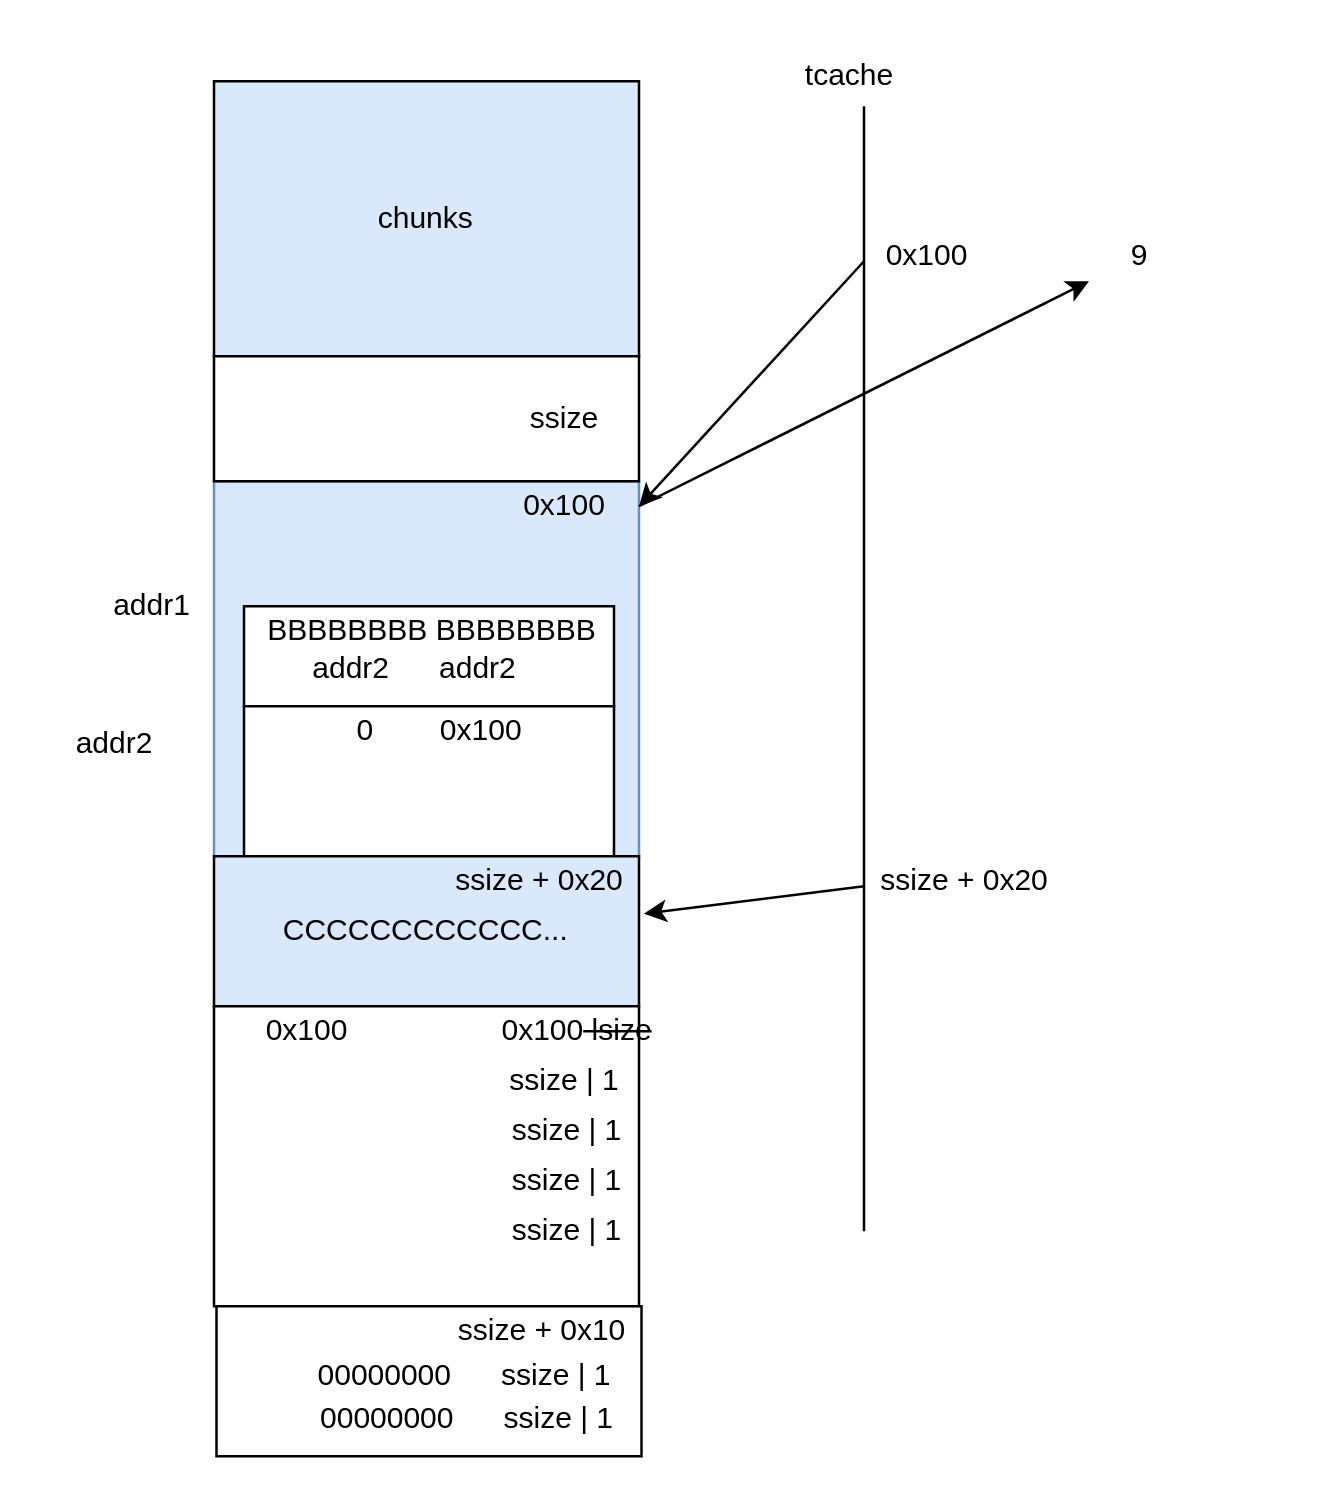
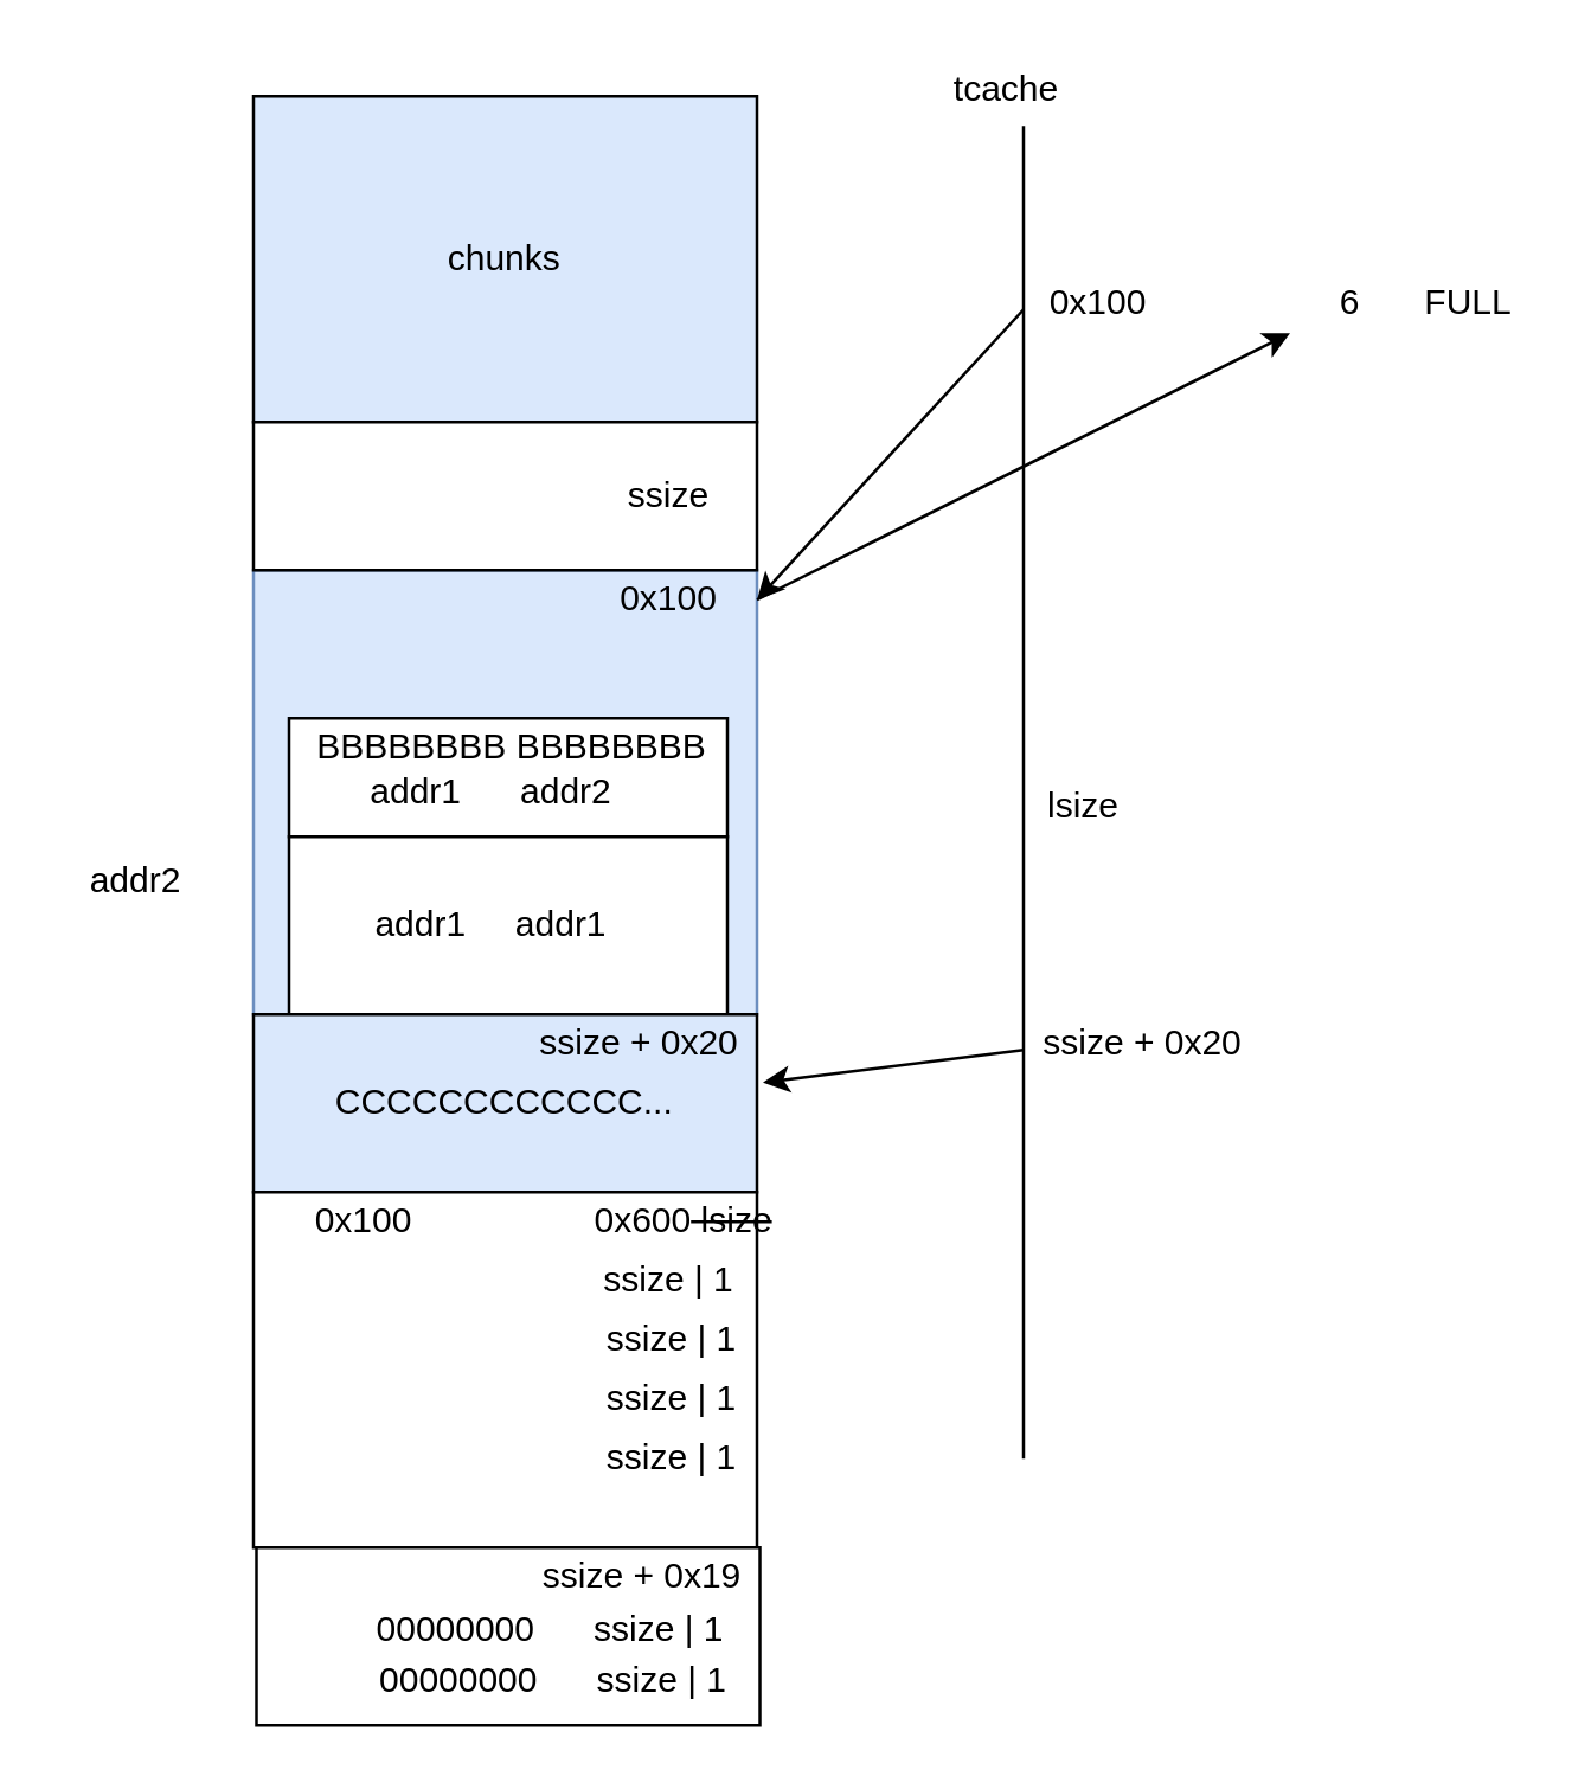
  <mxCell id="0" />
  <mxCell id="1" parent="0" />
  <mxCell id="2" value="chunks" style="rounded=0;whiteSpace=wrap;html=1;fillColor=#dae8fc;" vertex="1" parent="1"><mxGeometry x="85" y="32" width="170" height="110" as="geometry" /></mxCell>
  <mxCell id="3" value="" style="rounded=0;whiteSpace=wrap;html=1;fillColor=#dae8fc;strokeColor=#6c8ebf;" vertex="1" parent="1"><mxGeometry x="85" y="192" width="170" height="150" as="geometry" /></mxCell>
  <mxCell id="4" value="" style="rounded=0;whiteSpace=wrap;html=1;" vertex="1" parent="1"><mxGeometry x="85" y="142" width="170" height="50" as="geometry" /></mxCell>
  <mxCell id="5" value="ssize" style="text;html=1;align=center;verticalAlign=middle;resizable=0;points=[];autosize=1;" vertex="1" parent="1"><mxGeometry x="205" y="157" width="40" height="20" as="geometry" /></mxCell>
  <mxCell id="6" value="0x100" style="text;html=1;align=center;verticalAlign=middle;resizable=0;points=[];autosize=1;" vertex="1" parent="1"><mxGeometry x="200" y="192" width="50" height="20" as="geometry" /></mxCell>
  <mxCell id="7" value="" style="rounded=0;whiteSpace=wrap;html=1;" vertex="1" parent="1"><mxGeometry x="97" y="242" width="148" height="40" as="geometry" /></mxCell>
  <mxCell id="8" value="BBBBBBBB BBBBBBBB" style="text;html=1;align=center;verticalAlign=middle;resizable=0;points=[];autosize=1;" vertex="1" parent="1"><mxGeometry x="97" y="242" width="150" height="20" as="geometry" /></mxCell>
- <mxCell id="9" value="addr2&amp;nbsp; &amp;nbsp; &amp;nbsp; addr2" style="text;html=1;align=center;verticalAlign=middle;resizable=0;points=[];autosize=1;" vertex="1" parent="1"><mxGeometry x="115" y="257" width="100" height="20" as="geometry" /></mxCell>
+ <mxCell id="9" value="addr1&amp;nbsp; &amp;nbsp; &amp;nbsp; addr2" style="text;html=1;align=center;verticalAlign=middle;resizable=0;points=[];autosize=1;" vertex="1" parent="1"><mxGeometry x="115" y="257" width="100" height="20" as="geometry" /></mxCell>
  <mxCell id="10" value="" style="rounded=0;whiteSpace=wrap;html=1;" vertex="1" parent="1"><mxGeometry x="97" y="282" width="148" height="60" as="geometry" /></mxCell>
- <mxCell id="11" value="0&amp;nbsp; &amp;nbsp; &amp;nbsp; &amp;nbsp; 0x100" style="text;html=1;align=center;verticalAlign=middle;resizable=0;points=[];autosize=1;" vertex="1" parent="1"><mxGeometry x="135" y="282" width="80" height="20" as="geometry" /></mxCell>
+ <mxCell id="12" value="addr1&amp;nbsp; &amp;nbsp; &amp;nbsp;addr1" style="text;html=1;align=center;verticalAlign=middle;resizable=0;points=[];autosize=1;" vertex="1" parent="1"><mxGeometry x="120" y="302" width="90" height="20" as="geometry" /></mxCell>
  <mxCell id="13" value="" style="endArrow=none;html=1;" edge="1" parent="1"><mxGeometry width="50" height="50" relative="1" as="geometry"><mxPoint x="345" y="492" as="sourcePoint" /><mxPoint x="345" y="42" as="targetPoint" /></mxGeometry></mxCell>
  <mxCell id="14" value="tcache" style="text;html=1;align=center;verticalAlign=middle;resizable=0;points=[];autosize=1;" vertex="1" parent="1"><mxGeometry x="314" y="20" width="50" height="20" as="geometry" /></mxCell>
  <mxCell id="15" value="0x100" style="text;html=1;align=center;verticalAlign=middle;resizable=0;points=[];autosize=1;" vertex="1" parent="1"><mxGeometry x="345" y="92" width="50" height="20" as="geometry" /></mxCell>
- <mxCell id="16" value="9" style="text;html=1;align=center;verticalAlign=middle;resizable=0;points=[];autosize=1;" vertex="1" parent="1"><mxGeometry x="445" y="92" width="20" height="20" as="geometry" /></mxCell>
- <mxCell id="17" value="addr1" style="text;html=1;align=center;verticalAlign=middle;resizable=0;points=[];autosize=1;" vertex="1" parent="1"><mxGeometry x="35" y="232" width="50" height="20" as="geometry" /></mxCell>
+ <mxCell id="16" value="6" style="text;html=1;align=center;verticalAlign=middle;resizable=0;points=[];autosize=1;" vertex="1" parent="1"><mxGeometry x="445" y="92" width="20" height="20" as="geometry" /></mxCell>
  <mxCell id="18" value="addr2" style="text;html=1;align=center;verticalAlign=middle;resizable=0;points=[];autosize=1;" vertex="1" parent="1"><mxGeometry x="20" y="287" width="50" height="20" as="geometry" /></mxCell>
  <mxCell id="19" value="" style="endArrow=classic;html=1;exitX=0;exitY=0.6;exitDx=0;exitDy=0;exitPerimeter=0;entryX=1;entryY=0.067;entryDx=0;entryDy=0;entryPerimeter=0;" edge="1" parent="1" source="15" target="3"><mxGeometry width="50" height="50" relative="1" as="geometry"><mxPoint x="235" y="252" as="sourcePoint" /><mxPoint x="285" y="202" as="targetPoint" /></mxGeometry></mxCell>
  <mxCell id="20" value="" style="endArrow=classic;html=1;" edge="1" parent="1"><mxGeometry width="50" height="50" relative="1" as="geometry"><mxPoint x="255" y="202" as="sourcePoint" /><mxPoint x="435" y="112" as="targetPoint" /></mxGeometry></mxCell>
  <mxCell id="21" value="CCCCCCCCCCCC..." style="rounded=0;whiteSpace=wrap;html=1;fillColor=#dae8fc;" vertex="1" parent="1"><mxGeometry x="85" y="342" width="170" height="60" as="geometry" /></mxCell>
  <mxCell id="22" value="ssize + 0x20" style="text;html=1;align=center;verticalAlign=middle;resizable=0;points=[];autosize=1;" vertex="1" parent="1"><mxGeometry x="175" y="342" width="80" height="20" as="geometry" /></mxCell>
  <mxCell id="23" value="" style="rounded=0;whiteSpace=wrap;html=1;" vertex="1" parent="1"><mxGeometry x="85" y="402" width="170" height="120" as="geometry" /></mxCell>
- <mxCell id="24" value="0x100&lt;strike&gt; lsize&lt;/strike&gt;" style="text;html=1;align=center;verticalAlign=middle;resizable=0;points=[];autosize=1;" vertex="1" parent="1"><mxGeometry x="190" y="402" width="80" height="20" as="geometry" /></mxCell>
+ <mxCell id="24" value="0x600&lt;strike&gt; lsize&lt;/strike&gt;" style="text;html=1;align=center;verticalAlign=middle;resizable=0;points=[];autosize=1;" vertex="1" parent="1"><mxGeometry x="190" y="402" width="80" height="20" as="geometry" /></mxCell>
+ <mxCell id="25" value="lsize" style="text;html=1;align=center;verticalAlign=middle;resizable=0;points=[];autosize=1;" vertex="1" parent="1"><mxGeometry x="345" y="262" width="40" height="20" as="geometry" /></mxCell>
  <mxCell id="26" value="ssize + 0x20" style="text;html=1;align=center;verticalAlign=middle;resizable=0;points=[];autosize=1;" vertex="1" parent="1"><mxGeometry x="345" y="342" width="80" height="20" as="geometry" /></mxCell>
  <mxCell id="27" value="" style="endArrow=classic;html=1;exitX=0;exitY=0.6;exitDx=0;exitDy=0;exitPerimeter=0;entryX=1.025;entryY=1.15;entryDx=0;entryDy=0;entryPerimeter=0;" edge="1" parent="1" source="26" target="22"><mxGeometry width="50" height="50" relative="1" as="geometry"><mxPoint x="235" y="302" as="sourcePoint" /><mxPoint x="256" y="588" as="targetPoint" /></mxGeometry></mxCell>
  <mxCell id="28" value="" style="rounded=0;whiteSpace=wrap;html=1;" vertex="1" parent="1"><mxGeometry x="86" y="522" width="170" height="60" as="geometry" /></mxCell>
- <mxCell id="29" value="ssize + 0x10" style="text;html=1;align=center;verticalAlign=middle;resizable=0;points=[];autosize=1;" vertex="1" parent="1"><mxGeometry x="176" y="522" width="80" height="20" as="geometry" /></mxCell>
+ <mxCell id="29" value="ssize + 0x19" style="text;html=1;align=center;verticalAlign=middle;resizable=0;points=[];autosize=1;" vertex="1" parent="1"><mxGeometry x="176" y="522" width="80" height="20" as="geometry" /></mxCell>
  <mxCell id="30" value="00000000&amp;nbsp; &amp;nbsp; &amp;nbsp; ssize | 1" style="text;html=1;align=center;verticalAlign=middle;resizable=0;points=[];autosize=1;" vertex="1" parent="1"><mxGeometry x="120" y="540" width="130" height="20" as="geometry" /></mxCell>
  <mxCell id="31" value="00000000&amp;nbsp; &amp;nbsp; &amp;nbsp; ssize | 1" style="text;html=1;align=center;verticalAlign=middle;resizable=0;points=[];autosize=1;" vertex="1" parent="1"><mxGeometry x="121" y="557" width="130" height="20" as="geometry" /></mxCell>
  <mxCell id="32" value="0x100" style="text;html=1;align=center;verticalAlign=middle;resizable=0;points=[];autosize=1;" vertex="1" parent="1"><mxGeometry x="97" y="402" width="50" height="20" as="geometry" /></mxCell>
+ <mxCell id="33" value="FULL&lt;br&gt;" style="text;html=1;align=center;verticalAlign=middle;resizable=0;points=[];autosize=1;" vertex="1" parent="1"><mxGeometry x="475" y="92" width="40" height="20" as="geometry" /></mxCell>
  <mxCell id="34" value="ssize | 1" style="text;html=1;align=center;verticalAlign=middle;resizable=0;points=[];autosize=1;" vertex="1" parent="1"><mxGeometry x="195" y="422" width="60" height="20" as="geometry" /></mxCell>
  <mxCell id="35" value="ssize | 1" style="text;html=1;align=center;verticalAlign=middle;resizable=0;points=[];autosize=1;" vertex="1" parent="1"><mxGeometry x="196" y="442" width="60" height="20" as="geometry" /></mxCell>
  <mxCell id="36" value="ssize | 1" style="text;html=1;align=center;verticalAlign=middle;resizable=0;points=[];autosize=1;" vertex="1" parent="1"><mxGeometry x="196" y="462" width="60" height="20" as="geometry" /></mxCell>
  <mxCell id="37" value="ssize | 1" style="text;html=1;align=center;verticalAlign=middle;resizable=0;points=[];autosize=1;" vertex="1" parent="1"><mxGeometry x="196" y="482" width="60" height="20" as="geometry" /></mxCell>
